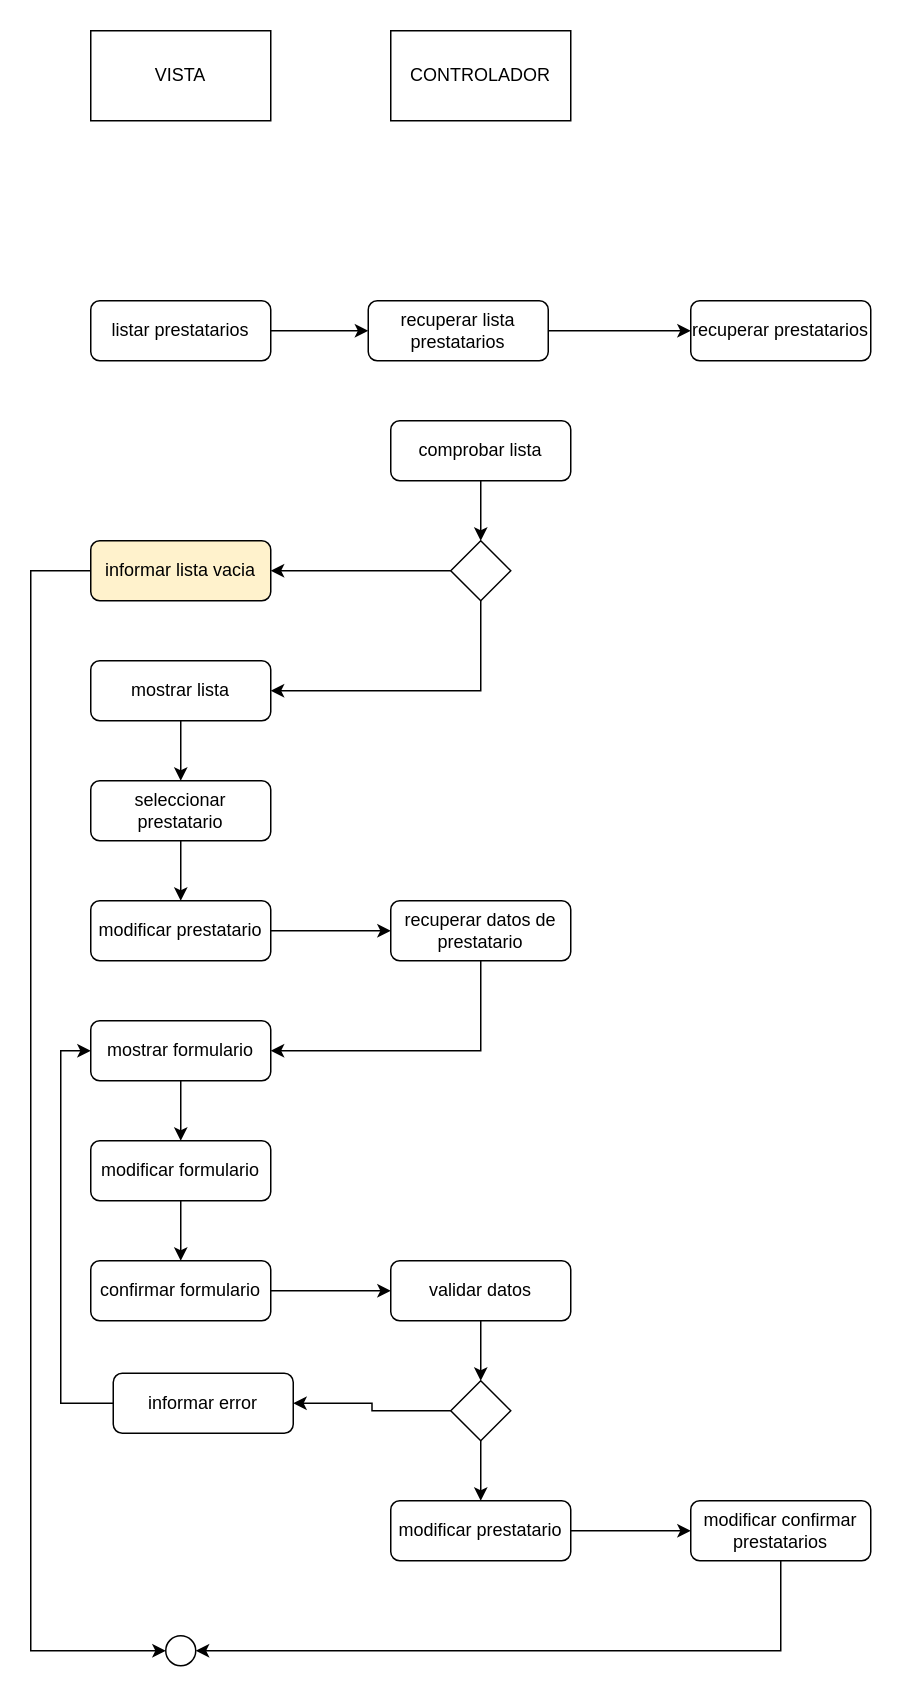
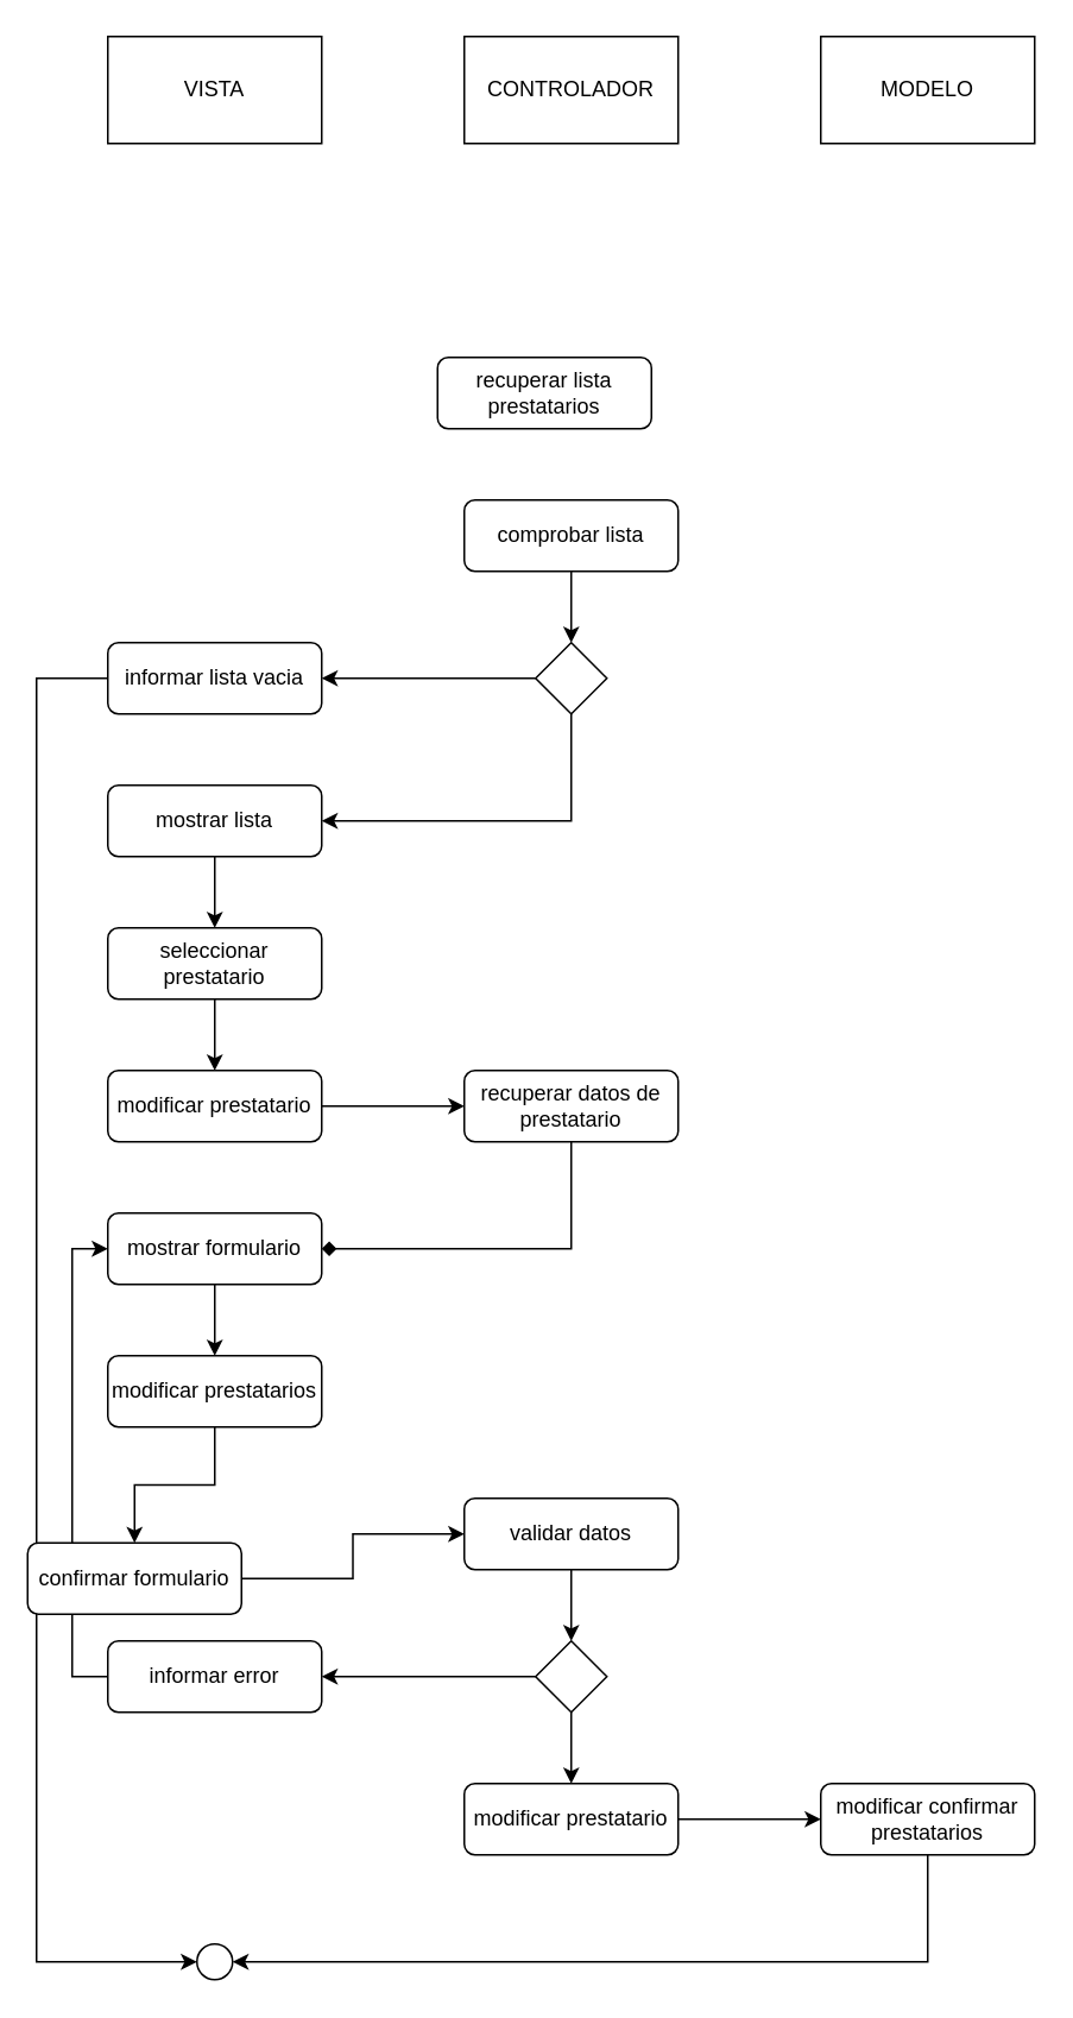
  <mxCell id="0" />
  <mxCell id="1" parent="0" />
  <mxCell id="2" value="VISTA" style="rounded=0;whiteSpace=wrap;html=1;" vertex="1" parent="1"><mxGeometry x="60" y="20" width="120" height="60" as="geometry" /></mxCell>
  <mxCell id="3" value="CONTROLADOR" style="rounded=0;whiteSpace=wrap;html=1;" vertex="1" parent="1"><mxGeometry x="260" y="20" width="120" height="60" as="geometry" /></mxCell>
- <mxCell id="5" style="edgeStyle=orthogonalEdgeStyle;rounded=0;orthogonalLoop=1;jettySize=auto;html=1;exitX=0.5;exitY=1;exitDx=0;exitDy=0;entryX=1;entryY=0.5;entryDx=0;entryDy=0;" edge="1" parent="1" source="6" target="27"><mxGeometry relative="1" as="geometry" /></mxCell>
+ <mxCell id="4" value="MODELO" style="rounded=0;whiteSpace=wrap;html=1;" vertex="1" parent="1"><mxGeometry x="460" y="20" width="120" height="60" as="geometry" /></mxCell>
+ <mxCell id="5" style="edgeStyle=orthogonalEdgeStyle;rounded=0;orthogonalLoop=1;jettySize=auto;html=1;exitX=0.5;exitY=1;exitDx=0;exitDy=0;entryX=1;entryY=0.5;entryDx=0;entryDy=0;endArrow=diamond;" edge="1" parent="1" source="6" target="27"><mxGeometry relative="1" as="geometry" /></mxCell>
  <mxCell id="6" value="recuperar datos de prestatario" style="rounded=1;whiteSpace=wrap;html=1;" vertex="1" parent="1"><mxGeometry x="260" y="600" width="120" height="40" as="geometry" /></mxCell>
  <mxCell id="7" value="" style="ellipse;whiteSpace=wrap;html=1;aspect=fixed;fillStyle=solid;fillColor=light-dark(#FFFFFF,#121212);" vertex="1" parent="1"><mxGeometry x="110" y="1090" width="20" height="20" as="geometry" /></mxCell>
  <mxCell id="8" style="edgeStyle=orthogonalEdgeStyle;rounded=0;orthogonalLoop=1;jettySize=auto;html=1;exitX=1;exitY=0.5;exitDx=0;exitDy=0;entryX=0;entryY=0.5;entryDx=0;entryDy=0;" edge="1" parent="1" source="9" target="6"><mxGeometry relative="1" as="geometry" /></mxCell>
  <mxCell id="9" value="modificar prestatario" style="rounded=1;whiteSpace=wrap;html=1;" vertex="1" parent="1"><mxGeometry x="60" y="600" width="120" height="40" as="geometry" /></mxCell>
- <mxCell id="10" style="edgeStyle=orthogonalEdgeStyle;rounded=0;orthogonalLoop=1;jettySize=auto;html=1;exitX=1;exitY=0.5;exitDx=0;exitDy=0;entryX=0;entryY=0.5;entryDx=0;entryDy=0;" edge="1" parent="1" source="11" target="13"><mxGeometry relative="1" as="geometry" /></mxCell>
- <mxCell id="11" value="listar prestatarios" style="rounded=1;whiteSpace=wrap;html=1;" vertex="1" parent="1"><mxGeometry x="60" y="200" width="120" height="40" as="geometry" /></mxCell>
- <mxCell id="12" style="edgeStyle=orthogonalEdgeStyle;rounded=0;orthogonalLoop=1;jettySize=auto;html=1;exitX=1;exitY=0.5;exitDx=0;exitDy=0;entryX=0;entryY=0.5;entryDx=0;entryDy=0;" edge="1" parent="1" source="13" target="14"><mxGeometry relative="1" as="geometry" /></mxCell>
  <mxCell id="13" value="recuperar lista prestatarios" style="rounded=1;whiteSpace=wrap;html=1;" vertex="1" parent="1"><mxGeometry x="245" y="200" width="120" height="40" as="geometry" /></mxCell>
- <mxCell id="14" value="recuperar prestatarios" style="rounded=1;whiteSpace=wrap;html=1;" vertex="1" parent="1"><mxGeometry x="460" y="200" width="120" height="40" as="geometry" /></mxCell>
  <mxCell id="15" style="edgeStyle=orthogonalEdgeStyle;rounded=0;orthogonalLoop=1;jettySize=auto;html=1;exitX=0;exitY=0.5;exitDx=0;exitDy=0;entryX=1;entryY=0.5;entryDx=0;entryDy=0;" edge="1" parent="1" source="17" target="21"><mxGeometry relative="1" as="geometry" /></mxCell>
  <mxCell id="16" style="edgeStyle=orthogonalEdgeStyle;rounded=0;orthogonalLoop=1;jettySize=auto;html=1;exitX=0.5;exitY=1;exitDx=0;exitDy=0;entryX=1;entryY=0.5;entryDx=0;entryDy=0;" edge="1" parent="1" source="17" target="23"><mxGeometry relative="1" as="geometry" /></mxCell>
  <mxCell id="17" value="" style="rhombus;whiteSpace=wrap;html=1;" vertex="1" parent="1"><mxGeometry x="300" y="360" width="40" height="40" as="geometry" /></mxCell>
  <mxCell id="18" style="edgeStyle=orthogonalEdgeStyle;rounded=0;orthogonalLoop=1;jettySize=auto;html=1;exitX=0.5;exitY=1;exitDx=0;exitDy=0;entryX=0.5;entryY=0;entryDx=0;entryDy=0;" edge="1" parent="1" source="19" target="17"><mxGeometry relative="1" as="geometry" /></mxCell>
  <mxCell id="19" value="comprobar lista" style="rounded=1;whiteSpace=wrap;html=1;" vertex="1" parent="1"><mxGeometry x="260" y="280" width="120" height="40" as="geometry" /></mxCell>
  <mxCell id="20" style="edgeStyle=orthogonalEdgeStyle;rounded=0;orthogonalLoop=1;jettySize=auto;html=1;exitX=0;exitY=0.5;exitDx=0;exitDy=0;entryX=0;entryY=0.5;entryDx=0;entryDy=0;" edge="1" parent="1" source="21" target="7"><mxGeometry relative="1" as="geometry"><Array as="points"><mxPoint x="20" y="380" /><mxPoint x="20" y="1100" /></Array></mxGeometry></mxCell>
- <mxCell id="21" value="informar lista vacia" style="rounded=1;whiteSpace=wrap;html=1;fillColor=#fff2cc;" vertex="1" parent="1"><mxGeometry x="60" y="360" width="120" height="40" as="geometry" /></mxCell>
+ <mxCell id="21" value="informar lista vacia" style="rounded=1;whiteSpace=wrap;html=1;" vertex="1" parent="1"><mxGeometry x="60" y="360" width="120" height="40" as="geometry" /></mxCell>
  <mxCell id="22" style="edgeStyle=orthogonalEdgeStyle;rounded=0;orthogonalLoop=1;jettySize=auto;html=1;exitX=0.5;exitY=1;exitDx=0;exitDy=0;entryX=0.5;entryY=0;entryDx=0;entryDy=0;" edge="1" parent="1" source="23" target="25"><mxGeometry relative="1" as="geometry" /></mxCell>
  <mxCell id="23" value="mostrar lista" style="rounded=1;whiteSpace=wrap;html=1;" vertex="1" parent="1"><mxGeometry x="60" y="440" width="120" height="40" as="geometry" /></mxCell>
  <mxCell id="24" style="edgeStyle=orthogonalEdgeStyle;rounded=0;orthogonalLoop=1;jettySize=auto;html=1;exitX=0.5;exitY=1;exitDx=0;exitDy=0;" edge="1" parent="1" source="25" target="9"><mxGeometry relative="1" as="geometry" /></mxCell>
  <mxCell id="25" value="seleccionar prestatario" style="rounded=1;whiteSpace=wrap;html=1;" vertex="1" parent="1"><mxGeometry x="60" y="520" width="120" height="40" as="geometry" /></mxCell>
  <mxCell id="26" style="edgeStyle=orthogonalEdgeStyle;rounded=0;orthogonalLoop=1;jettySize=auto;html=1;exitX=0.5;exitY=1;exitDx=0;exitDy=0;entryX=0.5;entryY=0;entryDx=0;entryDy=0;" edge="1" parent="1" source="27" target="29"><mxGeometry relative="1" as="geometry" /></mxCell>
  <mxCell id="27" value="mostrar formulario" style="rounded=1;whiteSpace=wrap;html=1;" vertex="1" parent="1"><mxGeometry x="60" y="680" width="120" height="40" as="geometry" /></mxCell>
  <mxCell id="28" style="edgeStyle=orthogonalEdgeStyle;rounded=0;orthogonalLoop=1;jettySize=auto;html=1;exitX=0.5;exitY=1;exitDx=0;exitDy=0;entryX=0.5;entryY=0;entryDx=0;entryDy=0;" edge="1" parent="1" source="29" target="40"><mxGeometry relative="1" as="geometry" /></mxCell>
- <mxCell id="29" value="modificar formulario" style="rounded=1;whiteSpace=wrap;html=1;" vertex="1" parent="1"><mxGeometry x="60" y="760" width="120" height="40" as="geometry" /></mxCell>
+ <mxCell id="29" value="modificar prestatarios" style="rounded=1;whiteSpace=wrap;html=1;" vertex="1" parent="1"><mxGeometry x="60" y="760" width="120" height="40" as="geometry" /></mxCell>
  <mxCell id="30" style="edgeStyle=orthogonalEdgeStyle;rounded=0;orthogonalLoop=1;jettySize=auto;html=1;exitX=0.5;exitY=1;exitDx=0;exitDy=0;entryX=0.5;entryY=0;entryDx=0;entryDy=0;" edge="1" parent="1" source="31" target="34"><mxGeometry relative="1" as="geometry" /></mxCell>
  <mxCell id="31" value="validar datos" style="rounded=1;whiteSpace=wrap;html=1;" vertex="1" parent="1"><mxGeometry x="260" y="840" width="120" height="40" as="geometry" /></mxCell>
  <mxCell id="32" style="edgeStyle=orthogonalEdgeStyle;rounded=0;orthogonalLoop=1;jettySize=auto;html=1;exitX=0;exitY=0.5;exitDx=0;exitDy=0;" edge="1" parent="1" source="34" target="36"><mxGeometry relative="1" as="geometry" /></mxCell>
  <mxCell id="33" style="edgeStyle=orthogonalEdgeStyle;rounded=0;orthogonalLoop=1;jettySize=auto;html=1;exitX=0.5;exitY=1;exitDx=0;exitDy=0;entryX=0.5;entryY=0;entryDx=0;entryDy=0;" edge="1" parent="1" source="34" target="38"><mxGeometry relative="1" as="geometry" /></mxCell>
  <mxCell id="34" value="" style="rhombus;whiteSpace=wrap;html=1;" vertex="1" parent="1"><mxGeometry x="300" y="920" width="40" height="40" as="geometry" /></mxCell>
  <mxCell id="35" style="edgeStyle=orthogonalEdgeStyle;rounded=0;orthogonalLoop=1;jettySize=auto;html=1;exitX=0;exitY=0.5;exitDx=0;exitDy=0;entryX=0;entryY=0.5;entryDx=0;entryDy=0;" edge="1" parent="1" source="36" target="27"><mxGeometry relative="1" as="geometry" /></mxCell>
- <mxCell id="36" value="informar error" style="rounded=1;whiteSpace=wrap;html=1;" vertex="1" parent="1"><mxGeometry x="75" y="915" width="120" height="40" as="geometry" /></mxCell>
+ <mxCell id="36" value="informar error" style="rounded=1;whiteSpace=wrap;html=1;" vertex="1" parent="1"><mxGeometry x="60" y="920" width="120" height="40" as="geometry" /></mxCell>
  <mxCell id="37" style="edgeStyle=orthogonalEdgeStyle;rounded=0;orthogonalLoop=1;jettySize=auto;html=1;exitX=1;exitY=0.5;exitDx=0;exitDy=0;entryX=0;entryY=0.5;entryDx=0;entryDy=0;" edge="1" parent="1" source="38" target="42"><mxGeometry relative="1" as="geometry" /></mxCell>
  <mxCell id="38" value="modificar prestatario" style="rounded=1;whiteSpace=wrap;html=1;" vertex="1" parent="1"><mxGeometry x="260" y="1000" width="120" height="40" as="geometry" /></mxCell>
  <mxCell id="39" style="edgeStyle=orthogonalEdgeStyle;rounded=0;orthogonalLoop=1;jettySize=auto;html=1;exitX=1;exitY=0.5;exitDx=0;exitDy=0;entryX=0;entryY=0.5;entryDx=0;entryDy=0;" edge="1" parent="1" source="40" target="31"><mxGeometry relative="1" as="geometry" /></mxCell>
- <mxCell id="40" value="confirmar formulario" style="rounded=1;whiteSpace=wrap;html=1;" vertex="1" parent="1"><mxGeometry x="60" y="840" width="120" height="40" as="geometry" /></mxCell>
+ <mxCell id="40" value="confirmar formulario" style="rounded=1;whiteSpace=wrap;html=1;" vertex="1" parent="1"><mxGeometry x="15" y="865" width="120" height="40" as="geometry" /></mxCell>
  <mxCell id="41" style="edgeStyle=orthogonalEdgeStyle;rounded=0;orthogonalLoop=1;jettySize=auto;html=1;exitX=0.5;exitY=1;exitDx=0;exitDy=0;entryX=1;entryY=0.5;entryDx=0;entryDy=0;" edge="1" parent="1" source="42" target="7"><mxGeometry relative="1" as="geometry" /></mxCell>
  <mxCell id="42" value="modificar confirmar prestatarios" style="rounded=1;whiteSpace=wrap;html=1;" vertex="1" parent="1"><mxGeometry x="460" y="1000" width="120" height="40" as="geometry" /></mxCell>
